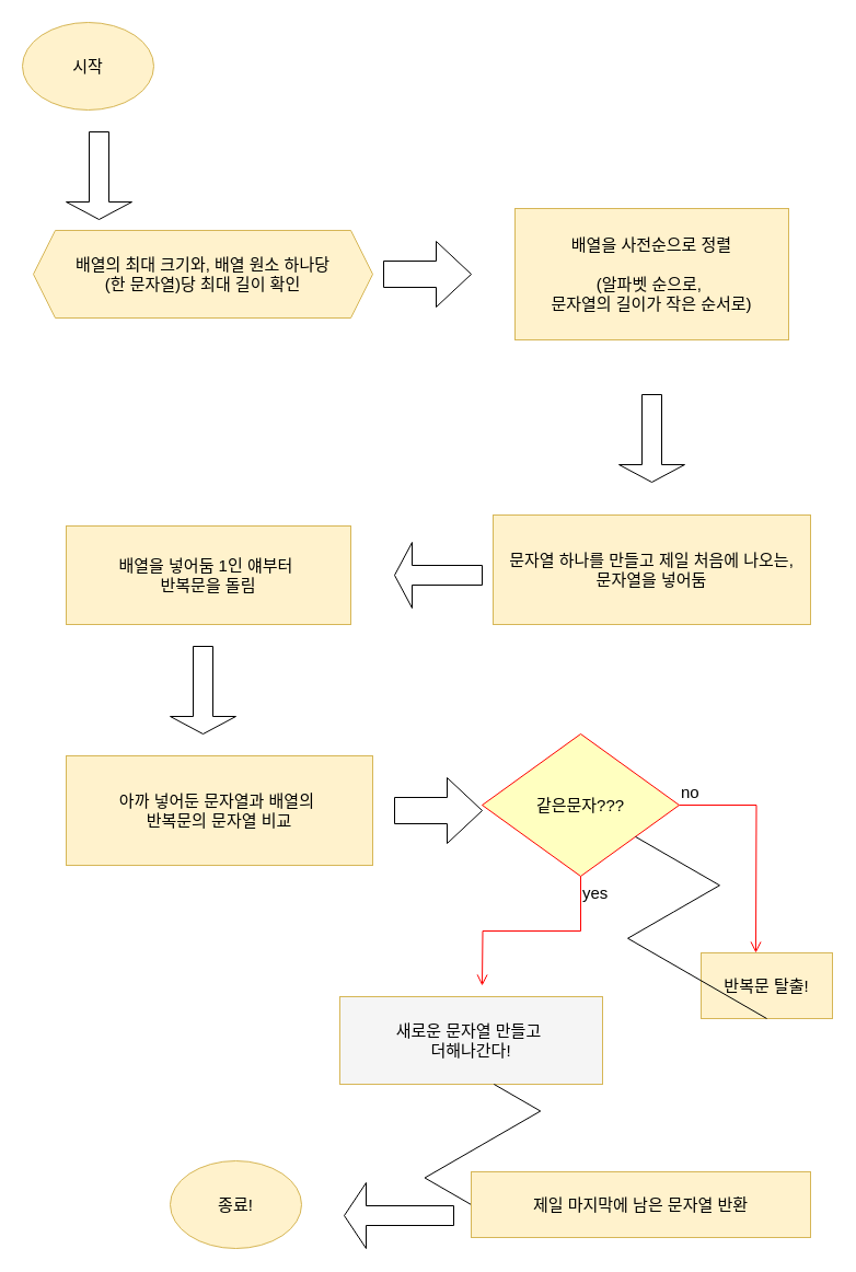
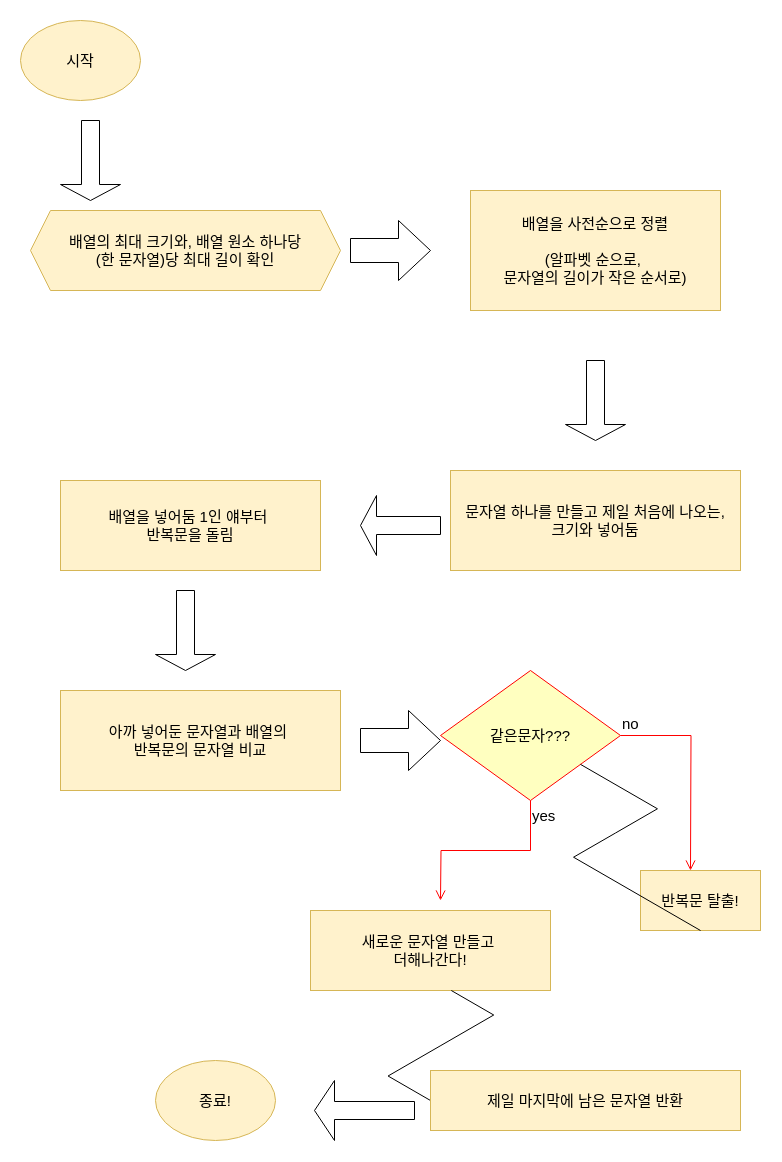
  <mxCell id="0" />
  <mxCell id="1" parent="0" />
  <mxCell id="2" value="&lt;font style=&quot;font-size: 15px;&quot;&gt;시작&lt;/font&gt;" style="ellipse;whiteSpace=wrap;html=1;fillColor=#fff2cc;strokeColor=#d6b656;" vertex="1" parent="1"><mxGeometry x="20" y="20" width="120" height="80" as="geometry" /></mxCell>
  <mxCell id="3" value="배열의 최대 크기와, 배열 원소 하나당&lt;br&gt;(한 문자열)당 최대 길이 확인&lt;br&gt;" style="shape=hexagon;perimeter=hexagonPerimeter2;whiteSpace=wrap;html=1;fixedSize=1;fontSize=15;fillColor=#fff2cc;strokeColor=#d6b656;" vertex="1" parent="1"><mxGeometry x="30" y="210" width="310" height="80" as="geometry" /></mxCell>
  <mxCell id="4" value="" style="shape=singleArrow;direction=south;whiteSpace=wrap;html=1;fontSize=15;" vertex="1" parent="1"><mxGeometry x="60" y="120" width="60" height="80" as="geometry" /></mxCell>
  <mxCell id="5" value="" style="shape=singleArrow;whiteSpace=wrap;html=1;arrowWidth=0.4;arrowSize=0.4;fontSize=15;" vertex="1" parent="1"><mxGeometry x="350" y="220" width="80" height="60" as="geometry" /></mxCell>
  <mxCell id="6" value="배열을 사전순으로 정렬&lt;br&gt;&lt;br&gt;(알파벳 순으로,&amp;nbsp;&lt;br&gt;문자열의 길이가 작은 순서로)" style="rounded=0;whiteSpace=wrap;html=1;fontSize=15;fillColor=#fff2cc;strokeColor=#d6b656;" vertex="1" parent="1"><mxGeometry x="470" y="190" width="250" height="120" as="geometry" /></mxCell>
  <mxCell id="7" value="" style="shape=singleArrow;direction=south;whiteSpace=wrap;html=1;fontSize=15;" vertex="1" parent="1"><mxGeometry x="565" y="360" width="60" height="80" as="geometry" /></mxCell>
- <mxCell id="8" value="문자열 하나를 만들고 제일 처음에 나오는,&lt;br&gt;문자열을 넣어둠" style="rounded=0;whiteSpace=wrap;html=1;fontSize=15;fillColor=#fff2cc;strokeColor=#d6b656;" vertex="1" parent="1"><mxGeometry x="450" y="470" width="290" height="100" as="geometry" /></mxCell>
+ <mxCell id="8" value="문자열 하나를 만들고 제일 처음에 나오는,&lt;br&gt;크기와 넣어둠" style="rounded=0;whiteSpace=wrap;html=1;fontSize=15;fillColor=#fff2cc;strokeColor=#d6b656;" vertex="1" parent="1"><mxGeometry x="450" y="470" width="290" height="100" as="geometry" /></mxCell>
  <mxCell id="9" value="" style="shape=singleArrow;direction=west;whiteSpace=wrap;html=1;fontSize=15;" vertex="1" parent="1"><mxGeometry x="360" y="495" width="80" height="60" as="geometry" /></mxCell>
  <mxCell id="10" value="배열을 넣어둠 1인 얘부터&amp;nbsp;&lt;br&gt;반복문을 돌림" style="rounded=0;whiteSpace=wrap;html=1;fontSize=15;fillColor=#fff2cc;strokeColor=#d6b656;" vertex="1" parent="1"><mxGeometry x="60" y="480" width="260" height="90" as="geometry" /></mxCell>
  <mxCell id="11" value="" style="shape=singleArrow;direction=south;whiteSpace=wrap;html=1;fontSize=15;" vertex="1" parent="1"><mxGeometry x="155" y="590" width="60" height="80" as="geometry" /></mxCell>
  <mxCell id="12" value="아까 넣어둔 문자열과 배열의&amp;nbsp;&lt;br&gt;반복문의 문자열 비교" style="rounded=0;whiteSpace=wrap;html=1;fontSize=15;fillColor=#fff2cc;strokeColor=#d6b656;" vertex="1" parent="1"><mxGeometry x="60" y="690" width="280" height="100" as="geometry" /></mxCell>
  <mxCell id="13" value="" style="shape=singleArrow;whiteSpace=wrap;html=1;arrowWidth=0.4;arrowSize=0.4;fontSize=15;" vertex="1" parent="1"><mxGeometry x="360" y="710" width="80" height="60" as="geometry" /></mxCell>
  <mxCell id="14" value="같은문자???" style="rhombus;whiteSpace=wrap;html=1;fontColor=#000000;fillColor=#ffffc0;strokeColor=#ff0000;fontSize=15;" vertex="1" parent="1"><mxGeometry x="440" y="670" width="180" height="130" as="geometry" /></mxCell>
  <mxCell id="15" value="no" style="edgeStyle=orthogonalEdgeStyle;html=1;align=left;verticalAlign=bottom;endArrow=open;endSize=8;strokeColor=#ff0000;rounded=0;fontSize=15;" edge="1" source="14" parent="1"><mxGeometry x="-1" relative="1" as="geometry"><mxPoint x="690" y="870" as="targetPoint" /></mxGeometry></mxCell>
  <mxCell id="16" value="yes" style="edgeStyle=orthogonalEdgeStyle;html=1;align=left;verticalAlign=top;endArrow=open;endSize=8;strokeColor=#ff0000;rounded=0;fontSize=15;" edge="1" source="14" parent="1"><mxGeometry x="-1" relative="1" as="geometry"><mxPoint x="440" y="900" as="targetPoint" /></mxGeometry></mxCell>
- <mxCell id="17" value="새로운 문자열 만들고&amp;nbsp;&lt;br&gt;더해나간다!" style="rounded=0;whiteSpace=wrap;html=1;fontSize=15;fillColor=#f5f5f5;strokeColor=#d6b656;" vertex="1" parent="1"><mxGeometry x="310" y="910" width="240" height="80" as="geometry" /></mxCell>
+ <mxCell id="17" value="새로운 문자열 만들고&amp;nbsp;&lt;br&gt;더해나간다!" style="rounded=0;whiteSpace=wrap;html=1;fontSize=15;fillColor=#fff2cc;strokeColor=#d6b656;" vertex="1" parent="1"><mxGeometry x="310" y="910" width="240" height="80" as="geometry" /></mxCell>
  <mxCell id="18" value="반복문 탈출!" style="rounded=0;whiteSpace=wrap;html=1;fontSize=15;fillColor=#fff2cc;strokeColor=#d6b656;" vertex="1" parent="1"><mxGeometry x="640" y="870" width="120" height="60" as="geometry" /></mxCell>
  <mxCell id="19" value="" style="edgeStyle=isometricEdgeStyle;endArrow=none;html=1;elbow=vertical;rounded=0;fontSize=15;exitX=0;exitY=0.5;exitDx=0;exitDy=0;" edge="1" parent="1" source="21"><mxGeometry width="50" height="100" relative="1" as="geometry"><mxPoint x="400.8" y="1090" as="sourcePoint" /><mxPoint x="450.8" y="990" as="targetPoint" /></mxGeometry></mxCell>
  <mxCell id="20" value="" style="edgeStyle=isometricEdgeStyle;endArrow=none;html=1;elbow=vertical;rounded=0;fontSize=15;exitX=0.5;exitY=1;exitDx=0;exitDy=0;" edge="1" parent="1" source="18" target="14"><mxGeometry width="50" height="100" relative="1" as="geometry"><mxPoint x="630.8" y="1030" as="sourcePoint" /><mxPoint x="680.8" y="930" as="targetPoint" /></mxGeometry></mxCell>
  <mxCell id="21" value="제일 마지막에 남은 문자열 반환" style="rounded=0;whiteSpace=wrap;html=1;fontSize=15;fillColor=#fff2cc;strokeColor=#d6b656;" vertex="1" parent="1"><mxGeometry x="430" y="1070" width="310" height="60" as="geometry" /></mxCell>
  <mxCell id="22" value="" style="shape=singleArrow;direction=west;whiteSpace=wrap;html=1;fontSize=15;" vertex="1" parent="1"><mxGeometry x="314" y="1080" width="100" height="60" as="geometry" /></mxCell>
  <mxCell id="23" value="종료!" style="ellipse;whiteSpace=wrap;html=1;fontSize=15;fillColor=#fff2cc;strokeColor=#d6b656;" vertex="1" parent="1"><mxGeometry x="155" y="1060" width="120" height="80" as="geometry" /></mxCell>
